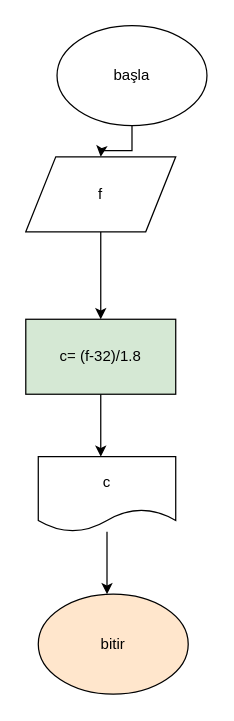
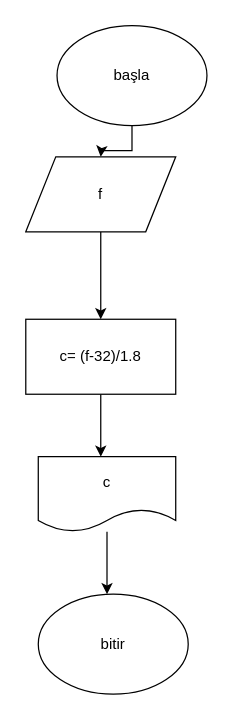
  <mxCell id="0" />
  <mxCell id="1" parent="0" />
  <mxCell id="2" style="edgeStyle=orthogonalEdgeStyle;rounded=0;orthogonalLoop=1;jettySize=auto;html=1;" edge="1" parent="1" source="3"><mxGeometry relative="1" as="geometry"><mxPoint x="80" y="125" as="targetPoint" /></mxGeometry></mxCell>
  <mxCell id="3" value="başla&lt;br&gt;" style="ellipse;whiteSpace=wrap;html=1;" vertex="1" parent="1"><mxGeometry x="45" y="20" width="120" height="80" as="geometry" /></mxCell>
  <mxCell id="4" style="edgeStyle=orthogonalEdgeStyle;rounded=0;orthogonalLoop=1;jettySize=auto;html=1;" edge="1" parent="1" source="5"><mxGeometry relative="1" as="geometry"><mxPoint x="80" y="255" as="targetPoint" /></mxGeometry></mxCell>
  <mxCell id="5" value="f" style="shape=parallelogram;perimeter=parallelogramPerimeter;whiteSpace=wrap;html=1;" vertex="1" parent="1"><mxGeometry x="20" y="125" width="120" height="60" as="geometry" /></mxCell>
  <mxCell id="6" style="edgeStyle=orthogonalEdgeStyle;rounded=0;orthogonalLoop=1;jettySize=auto;html=1;" edge="1" parent="1" source="7"><mxGeometry relative="1" as="geometry"><mxPoint x="80" y="365" as="targetPoint" /></mxGeometry></mxCell>
- <mxCell id="7" value="c= (f-32)/1.8" style="rounded=0;whiteSpace=wrap;html=1;fillColor=#d5e8d4;" vertex="1" parent="1"><mxGeometry x="20" y="255" width="120" height="60" as="geometry" /></mxCell>
+ <mxCell id="7" value="c= (f-32)/1.8" style="rounded=0;whiteSpace=wrap;html=1;" vertex="1" parent="1"><mxGeometry x="20" y="255" width="120" height="60" as="geometry" /></mxCell>
  <mxCell id="8" style="edgeStyle=orthogonalEdgeStyle;rounded=0;orthogonalLoop=1;jettySize=auto;html=1;" edge="1" parent="1" source="9"><mxGeometry relative="1" as="geometry"><mxPoint x="85" y="475" as="targetPoint" /></mxGeometry></mxCell>
  <mxCell id="9" value="c" style="shape=document;whiteSpace=wrap;html=1;boundedLbl=1;" vertex="1" parent="1"><mxGeometry x="30" y="365" width="110" height="60" as="geometry" /></mxCell>
- <mxCell id="10" value="bitir" style="ellipse;whiteSpace=wrap;html=1;fillColor=#ffe6cc;" vertex="1" parent="1"><mxGeometry x="30" y="475" width="120" height="80" as="geometry" /></mxCell>
+ <mxCell id="10" value="bitir" style="ellipse;whiteSpace=wrap;html=1;" vertex="1" parent="1"><mxGeometry x="30" y="475" width="120" height="80" as="geometry" /></mxCell>
